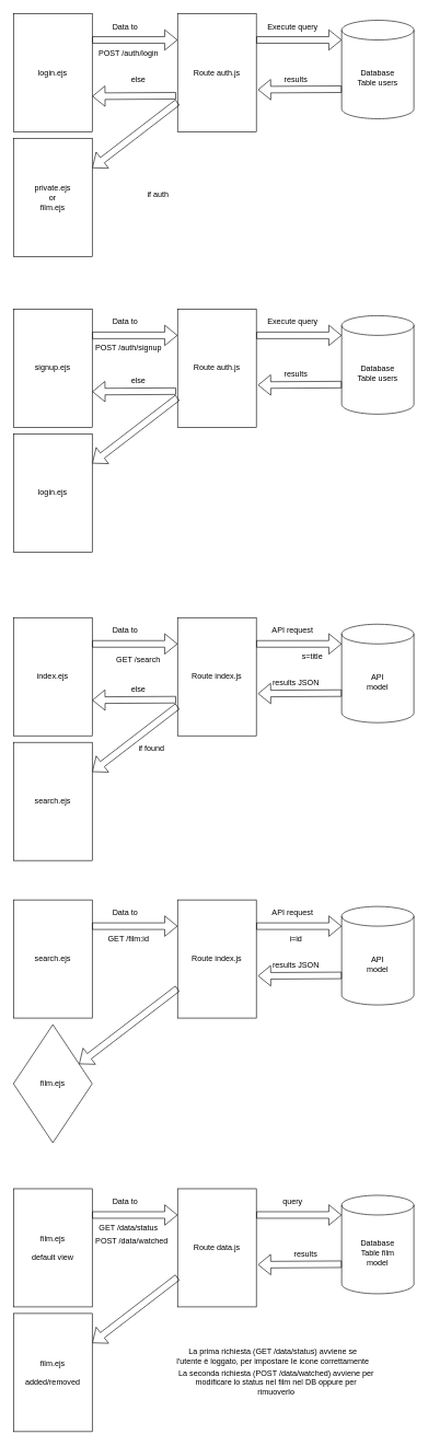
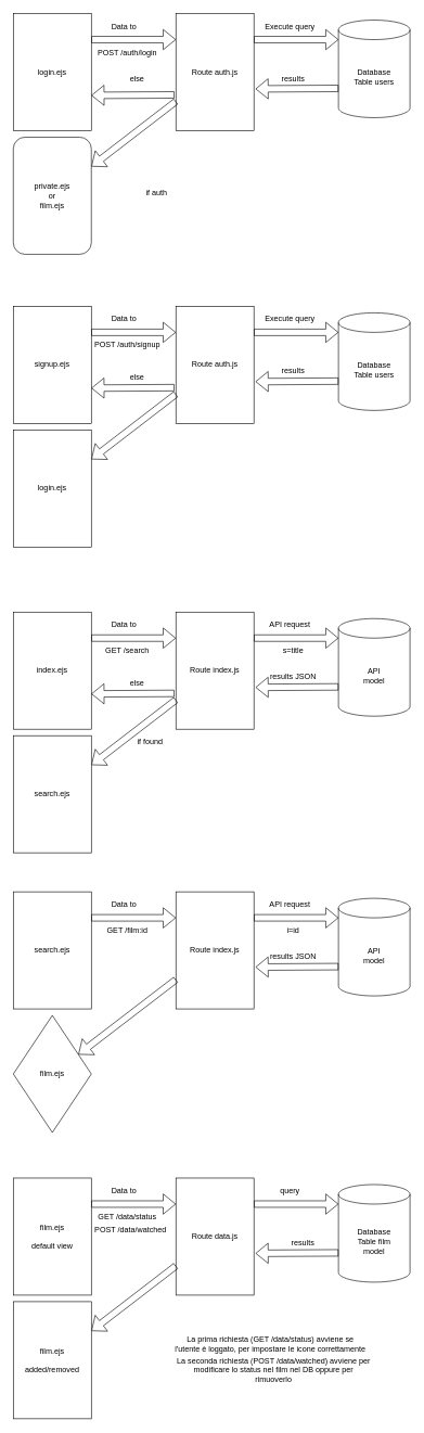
  <mxCell id="0" />
  <mxCell id="1" parent="0" />
  <mxCell id="2" value="login.ejs" style="rounded=0;whiteSpace=wrap;html=1;" vertex="1" parent="1"><mxGeometry x="20" y="20" width="120" height="180" as="geometry" /></mxCell>
  <mxCell id="3" value="" style="shape=flexArrow;endArrow=classic;html=1;" edge="1" parent="1"><mxGeometry width="50" height="50" relative="1" as="geometry"><mxPoint x="140" y="60" as="sourcePoint" /><mxPoint x="270" y="60" as="targetPoint" /><Array as="points"><mxPoint x="140" y="60" /></Array></mxGeometry></mxCell>
  <mxCell id="4" value="Data to" style="text;html=1;align=center;verticalAlign=middle;resizable=0;points=[];autosize=1;strokeColor=none;" vertex="1" parent="1"><mxGeometry x="165" y="30" width="50" height="20" as="geometry" /></mxCell>
  <mxCell id="5" value="POST /auth/login" style="text;html=1;align=center;verticalAlign=middle;resizable=0;points=[];autosize=1;strokeColor=none;" vertex="1" parent="1"><mxGeometry x="140" y="70" width="110" height="20" as="geometry" /></mxCell>
  <mxCell id="6" value="Route auth.js" style="rounded=0;whiteSpace=wrap;html=1;" vertex="1" parent="1"><mxGeometry x="270" y="20" width="120" height="180" as="geometry" /></mxCell>
  <mxCell id="7" value="" style="shape=flexArrow;endArrow=classic;html=1;" edge="1" parent="1"><mxGeometry width="50" height="50" relative="1" as="geometry"><mxPoint x="390" y="60" as="sourcePoint" /><mxPoint x="520" y="60" as="targetPoint" /><Array as="points"><mxPoint x="390" y="60" /></Array></mxGeometry></mxCell>
  <mxCell id="8" value="Database&lt;br&gt;Table users" style="shape=cylinder3;whiteSpace=wrap;html=1;boundedLbl=1;backgroundOutline=1;size=15;" vertex="1" parent="1"><mxGeometry x="520" y="30" width="110" height="150" as="geometry" /></mxCell>
  <mxCell id="9" value="Execute query" style="text;html=1;align=center;verticalAlign=middle;resizable=0;points=[];autosize=1;strokeColor=none;" vertex="1" parent="1"><mxGeometry x="400" y="30" width="90" height="20" as="geometry" /></mxCell>
  <mxCell id="10" value="" style="shape=flexArrow;endArrow=classic;html=1;exitX=0;exitY=0;exitDx=0;exitDy=105;exitPerimeter=0;entryX=1.02;entryY=0.643;entryDx=0;entryDy=0;entryPerimeter=0;" edge="1" parent="1" source="8" target="6"><mxGeometry width="50" height="50" relative="1" as="geometry"><mxPoint x="350" y="300" as="sourcePoint" /><mxPoint x="400" y="250" as="targetPoint" /></mxGeometry></mxCell>
  <mxCell id="11" value="results" style="text;html=1;align=center;verticalAlign=middle;resizable=0;points=[];autosize=1;strokeColor=none;" vertex="1" parent="1"><mxGeometry x="425" y="110" width="50" height="20" as="geometry" /></mxCell>
  <mxCell id="12" value="" style="shape=flexArrow;endArrow=classic;html=1;exitX=0;exitY=0.75;exitDx=0;exitDy=0;entryX=1;entryY=0.25;entryDx=0;entryDy=0;" edge="1" parent="1" source="6" target="13"><mxGeometry width="50" height="50" relative="1" as="geometry"><mxPoint x="260" y="150" as="sourcePoint" /><mxPoint x="170" y="250" as="targetPoint" /></mxGeometry></mxCell>
- <mxCell id="13" value="private.ejs&lt;br&gt;or&lt;br&gt;film.ejs" style="rounded=0;whiteSpace=wrap;html=1;" vertex="1" parent="1"><mxGeometry x="20" y="210" width="120" height="180" as="geometry" /></mxCell>
+ <mxCell id="13" value="private.ejs&lt;br&gt;or&lt;br&gt;film.ejs" style="whiteSpace=wrap;html=1;rounded=1;" vertex="1" parent="1"><mxGeometry x="20" y="210" width="120" height="180" as="geometry" /></mxCell>
  <mxCell id="14" value="if auth" style="text;html=1;align=center;verticalAlign=middle;resizable=0;points=[];autosize=1;strokeColor=none;" vertex="1" parent="1"><mxGeometry x="215" y="285" width="50" height="20" as="geometry" /></mxCell>
  <mxCell id="15" value="else" style="text;html=1;align=center;verticalAlign=middle;resizable=0;points=[];autosize=1;strokeColor=none;" vertex="1" parent="1"><mxGeometry x="190" y="110" width="40" height="20" as="geometry" /></mxCell>
  <mxCell id="16" value="" style="shape=flexArrow;endArrow=classic;html=1;exitX=0;exitY=0;exitDx=0;exitDy=105;exitPerimeter=0;entryX=1.02;entryY=0.643;entryDx=0;entryDy=0;entryPerimeter=0;" edge="1" parent="1"><mxGeometry width="50" height="50" relative="1" as="geometry"><mxPoint x="267.6" y="145" as="sourcePoint" /><mxPoint x="140" y="145.74" as="targetPoint" /></mxGeometry></mxCell>
  <mxCell id="17" value="signup.ejs" style="rounded=0;whiteSpace=wrap;html=1;" vertex="1" parent="1"><mxGeometry x="20" y="470" width="120" height="180" as="geometry" /></mxCell>
  <mxCell id="18" value="" style="shape=flexArrow;endArrow=classic;html=1;" edge="1" parent="1"><mxGeometry width="50" height="50" relative="1" as="geometry"><mxPoint x="140" y="510" as="sourcePoint" /><mxPoint x="270" y="510" as="targetPoint" /><Array as="points"><mxPoint x="140" y="510" /></Array></mxGeometry></mxCell>
  <mxCell id="19" value="Data to" style="text;html=1;align=center;verticalAlign=middle;resizable=0;points=[];autosize=1;strokeColor=none;" vertex="1" parent="1"><mxGeometry x="165" y="480" width="50" height="20" as="geometry" /></mxCell>
  <mxCell id="20" value="POST /auth/signup" style="text;html=1;align=center;verticalAlign=middle;resizable=0;points=[];autosize=1;strokeColor=none;" vertex="1" parent="1"><mxGeometry x="135" y="520" width="120" height="20" as="geometry" /></mxCell>
  <mxCell id="21" value="Route auth.js" style="rounded=0;whiteSpace=wrap;html=1;" vertex="1" parent="1"><mxGeometry x="270" y="470" width="120" height="180" as="geometry" /></mxCell>
  <mxCell id="22" value="" style="shape=flexArrow;endArrow=classic;html=1;" edge="1" parent="1"><mxGeometry width="50" height="50" relative="1" as="geometry"><mxPoint x="390" y="510" as="sourcePoint" /><mxPoint x="520" y="510" as="targetPoint" /><Array as="points"><mxPoint x="390" y="510" /></Array></mxGeometry></mxCell>
  <mxCell id="23" value="Database&lt;br&gt;Table users" style="shape=cylinder3;whiteSpace=wrap;html=1;boundedLbl=1;backgroundOutline=1;size=15;" vertex="1" parent="1"><mxGeometry x="520" y="480" width="110" height="150" as="geometry" /></mxCell>
  <mxCell id="24" value="Execute query" style="text;html=1;align=center;verticalAlign=middle;resizable=0;points=[];autosize=1;strokeColor=none;" vertex="1" parent="1"><mxGeometry x="400" y="480" width="90" height="20" as="geometry" /></mxCell>
  <mxCell id="25" value="" style="shape=flexArrow;endArrow=classic;html=1;exitX=0;exitY=0;exitDx=0;exitDy=105;exitPerimeter=0;entryX=1.02;entryY=0.643;entryDx=0;entryDy=0;entryPerimeter=0;" edge="1" parent="1" source="23" target="21"><mxGeometry width="50" height="50" relative="1" as="geometry"><mxPoint x="350" y="750" as="sourcePoint" /><mxPoint x="400" y="700" as="targetPoint" /></mxGeometry></mxCell>
  <mxCell id="26" value="results" style="text;html=1;align=center;verticalAlign=middle;resizable=0;points=[];autosize=1;strokeColor=none;" vertex="1" parent="1"><mxGeometry x="425" y="560" width="50" height="20" as="geometry" /></mxCell>
  <mxCell id="27" value="" style="shape=flexArrow;endArrow=classic;html=1;exitX=0;exitY=0.75;exitDx=0;exitDy=0;entryX=1;entryY=0.25;entryDx=0;entryDy=0;" edge="1" parent="1" source="21" target="28"><mxGeometry width="50" height="50" relative="1" as="geometry"><mxPoint x="260" y="600" as="sourcePoint" /><mxPoint x="170" y="700" as="targetPoint" /></mxGeometry></mxCell>
  <mxCell id="28" value="login.ejs" style="rounded=0;whiteSpace=wrap;html=1;" vertex="1" parent="1"><mxGeometry x="20" y="660" width="120" height="180" as="geometry" /></mxCell>
  <mxCell id="29" value="else" style="text;html=1;align=center;verticalAlign=middle;resizable=0;points=[];autosize=1;strokeColor=none;" vertex="1" parent="1"><mxGeometry x="190" y="570" width="40" height="20" as="geometry" /></mxCell>
  <mxCell id="30" value="" style="shape=flexArrow;endArrow=classic;html=1;exitX=0;exitY=0;exitDx=0;exitDy=105;exitPerimeter=0;entryX=1.02;entryY=0.643;entryDx=0;entryDy=0;entryPerimeter=0;" edge="1" parent="1"><mxGeometry width="50" height="50" relative="1" as="geometry"><mxPoint x="267.6" y="595" as="sourcePoint" /><mxPoint x="140" y="595.74" as="targetPoint" /></mxGeometry></mxCell>
  <mxCell id="31" value="index.ejs" style="rounded=0;whiteSpace=wrap;html=1;" vertex="1" parent="1"><mxGeometry x="20" y="940" width="120" height="180" as="geometry" /></mxCell>
  <mxCell id="32" value="" style="shape=flexArrow;endArrow=classic;html=1;" edge="1" parent="1"><mxGeometry width="50" height="50" relative="1" as="geometry"><mxPoint x="140" y="980" as="sourcePoint" /><mxPoint x="270" y="980" as="targetPoint" /><Array as="points"><mxPoint x="140" y="980" /></Array></mxGeometry></mxCell>
  <mxCell id="33" value="Data to" style="text;html=1;align=center;verticalAlign=middle;resizable=0;points=[];autosize=1;strokeColor=none;" vertex="1" parent="1"><mxGeometry x="165" y="950" width="50" height="20" as="geometry" /></mxCell>
- <mxCell id="34" value="GET /search" style="text;html=1;align=center;verticalAlign=middle;resizable=0;points=[];autosize=1;strokeColor=none;" vertex="1" parent="1"><mxGeometry x="170" y="995" width="80" height="20" as="geometry" /></mxCell>
+ <mxCell id="34" value="GET /search" style="text;html=1;align=center;verticalAlign=middle;resizable=0;points=[];autosize=1;strokeColor=none;" vertex="1" parent="1"><mxGeometry x="155" y="990" width="80" height="20" as="geometry" /></mxCell>
  <mxCell id="35" value="Route index.js" style="rounded=0;whiteSpace=wrap;html=1;" vertex="1" parent="1"><mxGeometry x="270" y="940" width="120" height="180" as="geometry" /></mxCell>
  <mxCell id="36" value="" style="shape=flexArrow;endArrow=classic;html=1;" edge="1" parent="1"><mxGeometry width="50" height="50" relative="1" as="geometry"><mxPoint x="390" y="980" as="sourcePoint" /><mxPoint x="520" y="980" as="targetPoint" /><Array as="points"><mxPoint x="390" y="980" /></Array></mxGeometry></mxCell>
  <mxCell id="37" value="API&lt;br&gt;model" style="shape=cylinder3;whiteSpace=wrap;html=1;boundedLbl=1;backgroundOutline=1;size=15;" vertex="1" parent="1"><mxGeometry x="520" y="950" width="110" height="150" as="geometry" /></mxCell>
  <mxCell id="38" value="API request" style="text;html=1;align=center;verticalAlign=middle;resizable=0;points=[];autosize=1;strokeColor=none;" vertex="1" parent="1"><mxGeometry x="405" y="950" width="80" height="20" as="geometry" /></mxCell>
  <mxCell id="39" value="" style="shape=flexArrow;endArrow=classic;html=1;exitX=0;exitY=0;exitDx=0;exitDy=105;exitPerimeter=0;entryX=1.02;entryY=0.643;entryDx=0;entryDy=0;entryPerimeter=0;" edge="1" parent="1" source="37" target="35"><mxGeometry width="50" height="50" relative="1" as="geometry"><mxPoint x="350" y="1220" as="sourcePoint" /><mxPoint x="400" y="1170" as="targetPoint" /></mxGeometry></mxCell>
  <mxCell id="40" value="results JSON" style="text;html=1;align=center;verticalAlign=middle;resizable=0;points=[];autosize=1;strokeColor=none;" vertex="1" parent="1"><mxGeometry x="405" y="1030" width="90" height="20" as="geometry" /></mxCell>
  <mxCell id="41" value="" style="shape=flexArrow;endArrow=classic;html=1;exitX=0;exitY=0.75;exitDx=0;exitDy=0;entryX=1;entryY=0.25;entryDx=0;entryDy=0;" edge="1" parent="1" source="35" target="42"><mxGeometry width="50" height="50" relative="1" as="geometry"><mxPoint x="260" y="1070" as="sourcePoint" /><mxPoint x="170" y="1170" as="targetPoint" /></mxGeometry></mxCell>
  <mxCell id="42" value="search.ejs" style="rounded=0;whiteSpace=wrap;html=1;" vertex="1" parent="1"><mxGeometry x="20" y="1130" width="120" height="180" as="geometry" /></mxCell>
  <mxCell id="43" value="if found" style="text;html=1;align=center;verticalAlign=middle;resizable=0;points=[];autosize=1;strokeColor=none;" vertex="1" parent="1"><mxGeometry x="205" y="1130" width="50" height="20" as="geometry" /></mxCell>
  <mxCell id="44" value="else" style="text;html=1;align=center;verticalAlign=middle;resizable=0;points=[];autosize=1;strokeColor=none;" vertex="1" parent="1"><mxGeometry x="190" y="1040" width="40" height="20" as="geometry" /></mxCell>
  <mxCell id="45" value="" style="shape=flexArrow;endArrow=classic;html=1;exitX=0;exitY=0;exitDx=0;exitDy=105;exitPerimeter=0;entryX=1.02;entryY=0.643;entryDx=0;entryDy=0;entryPerimeter=0;" edge="1" parent="1"><mxGeometry width="50" height="50" relative="1" as="geometry"><mxPoint x="267.6" y="1065" as="sourcePoint" /><mxPoint x="140" y="1065.74" as="targetPoint" /></mxGeometry></mxCell>
- <mxCell id="46" value="s=title" style="text;html=1;align=center;verticalAlign=middle;resizable=0;points=[];autosize=1;strokeColor=none;" vertex="1" parent="1"><mxGeometry x="450" y="990" width="50" height="20" as="geometry" /></mxCell>
+ <mxCell id="46" value="s=title" style="text;html=1;align=center;verticalAlign=middle;resizable=0;points=[];autosize=1;strokeColor=none;" vertex="1" parent="1"><mxGeometry x="425" y="990" width="50" height="20" as="geometry" /></mxCell>
  <mxCell id="47" value="search.ejs" style="rounded=0;whiteSpace=wrap;html=1;" vertex="1" parent="1"><mxGeometry x="20" y="1370" width="120" height="180" as="geometry" /></mxCell>
  <mxCell id="48" value="" style="shape=flexArrow;endArrow=classic;html=1;" edge="1" parent="1"><mxGeometry width="50" height="50" relative="1" as="geometry"><mxPoint x="140" y="1410" as="sourcePoint" /><mxPoint x="270" y="1410" as="targetPoint" /><Array as="points"><mxPoint x="140" y="1410" /></Array></mxGeometry></mxCell>
  <mxCell id="49" value="Data to" style="text;html=1;align=center;verticalAlign=middle;resizable=0;points=[];autosize=1;strokeColor=none;" vertex="1" parent="1"><mxGeometry x="165" y="1380" width="50" height="20" as="geometry" /></mxCell>
  <mxCell id="50" value="GET /film:id" style="text;html=1;align=center;verticalAlign=middle;resizable=0;points=[];autosize=1;strokeColor=none;" vertex="1" parent="1"><mxGeometry x="155" y="1420" width="80" height="20" as="geometry" /></mxCell>
  <mxCell id="51" value="Route index.js" style="rounded=0;whiteSpace=wrap;html=1;" vertex="1" parent="1"><mxGeometry x="270" y="1370" width="120" height="180" as="geometry" /></mxCell>
  <mxCell id="52" value="" style="shape=flexArrow;endArrow=classic;html=1;" edge="1" parent="1"><mxGeometry width="50" height="50" relative="1" as="geometry"><mxPoint x="390" y="1410" as="sourcePoint" /><mxPoint x="520" y="1410" as="targetPoint" /><Array as="points"><mxPoint x="390" y="1410" /></Array></mxGeometry></mxCell>
  <mxCell id="53" value="API&lt;br&gt;model" style="shape=cylinder3;whiteSpace=wrap;html=1;boundedLbl=1;backgroundOutline=1;size=15;" vertex="1" parent="1"><mxGeometry x="520" y="1380" width="110" height="150" as="geometry" /></mxCell>
  <mxCell id="54" value="API request" style="text;html=1;align=center;verticalAlign=middle;resizable=0;points=[];autosize=1;strokeColor=none;" vertex="1" parent="1"><mxGeometry x="405" y="1380" width="80" height="20" as="geometry" /></mxCell>
  <mxCell id="55" value="" style="shape=flexArrow;endArrow=classic;html=1;exitX=0;exitY=0;exitDx=0;exitDy=105;exitPerimeter=0;entryX=1.02;entryY=0.643;entryDx=0;entryDy=0;entryPerimeter=0;" edge="1" parent="1" source="53" target="51"><mxGeometry width="50" height="50" relative="1" as="geometry"><mxPoint x="350" y="1650" as="sourcePoint" /><mxPoint x="400" y="1600" as="targetPoint" /></mxGeometry></mxCell>
  <mxCell id="56" value="results JSON" style="text;html=1;align=center;verticalAlign=middle;resizable=0;points=[];autosize=1;strokeColor=none;" vertex="1" parent="1"><mxGeometry x="405" y="1460" width="90" height="20" as="geometry" /></mxCell>
  <mxCell id="57" value="" style="shape=flexArrow;endArrow=classic;html=1;exitX=0;exitY=0.75;exitDx=0;exitDy=0;entryX=1;entryY=0.25;entryDx=0;entryDy=0;" edge="1" parent="1" source="51" target="58"><mxGeometry width="50" height="50" relative="1" as="geometry"><mxPoint x="260" y="1500" as="sourcePoint" /><mxPoint x="170" y="1600" as="targetPoint" /></mxGeometry></mxCell>
  <mxCell id="58" value="film.ejs" style="rhombus;whiteSpace=wrap;html=1;" vertex="1" parent="1"><mxGeometry x="20" y="1560" width="120" height="180" as="geometry" /></mxCell>
  <mxCell id="59" value="i=id" style="text;html=1;align=center;verticalAlign=middle;resizable=0;points=[];autosize=1;strokeColor=none;" vertex="1" parent="1"><mxGeometry x="435" y="1420" width="30" height="20" as="geometry" /></mxCell>
  <mxCell id="60" value="film.ejs&lt;br&gt;&lt;br&gt;default view" style="rounded=0;whiteSpace=wrap;html=1;" vertex="1" parent="1"><mxGeometry x="20" y="1810" width="120" height="180" as="geometry" /></mxCell>
  <mxCell id="61" value="" style="shape=flexArrow;endArrow=classic;html=1;" edge="1" parent="1"><mxGeometry width="50" height="50" relative="1" as="geometry"><mxPoint x="140" y="1850" as="sourcePoint" /><mxPoint x="270" y="1850" as="targetPoint" /><Array as="points"><mxPoint x="140" y="1850" /></Array></mxGeometry></mxCell>
  <mxCell id="62" value="Data to" style="text;html=1;align=center;verticalAlign=middle;resizable=0;points=[];autosize=1;strokeColor=none;" vertex="1" parent="1"><mxGeometry x="165" y="1820" width="50" height="20" as="geometry" /></mxCell>
  <mxCell id="63" value="GET /data/status" style="text;html=1;align=center;verticalAlign=middle;resizable=0;points=[];autosize=1;strokeColor=none;" vertex="1" parent="1"><mxGeometry x="140" y="1860" width="110" height="20" as="geometry" /></mxCell>
  <mxCell id="64" value="Route data.js" style="rounded=0;whiteSpace=wrap;html=1;" vertex="1" parent="1"><mxGeometry x="270" y="1810" width="120" height="180" as="geometry" /></mxCell>
  <mxCell id="65" value="" style="shape=flexArrow;endArrow=classic;html=1;" edge="1" parent="1"><mxGeometry width="50" height="50" relative="1" as="geometry"><mxPoint x="390" y="1850" as="sourcePoint" /><mxPoint x="520" y="1850" as="targetPoint" /><Array as="points"><mxPoint x="390" y="1850" /></Array></mxGeometry></mxCell>
  <mxCell id="66" value="Database&lt;br&gt;Table film&lt;br&gt;model" style="shape=cylinder3;whiteSpace=wrap;html=1;boundedLbl=1;backgroundOutline=1;size=15;" vertex="1" parent="1"><mxGeometry x="520" y="1820" width="110" height="150" as="geometry" /></mxCell>
  <mxCell id="67" value="query" style="text;html=1;align=center;verticalAlign=middle;resizable=0;points=[];autosize=1;strokeColor=none;" vertex="1" parent="1"><mxGeometry x="420" y="1820" width="50" height="20" as="geometry" /></mxCell>
  <mxCell id="68" value="" style="shape=flexArrow;endArrow=classic;html=1;exitX=0;exitY=0;exitDx=0;exitDy=105;exitPerimeter=0;entryX=1.02;entryY=0.643;entryDx=0;entryDy=0;entryPerimeter=0;" edge="1" parent="1" source="66" target="64"><mxGeometry width="50" height="50" relative="1" as="geometry"><mxPoint x="350" y="2090" as="sourcePoint" /><mxPoint x="400" y="2040" as="targetPoint" /></mxGeometry></mxCell>
  <mxCell id="69" value="results" style="text;html=1;align=center;verticalAlign=middle;resizable=0;points=[];autosize=1;strokeColor=none;" vertex="1" parent="1"><mxGeometry x="440" y="1900" width="50" height="20" as="geometry" /></mxCell>
  <mxCell id="70" value="" style="shape=flexArrow;endArrow=classic;html=1;exitX=0;exitY=0.75;exitDx=0;exitDy=0;entryX=1;entryY=0.25;entryDx=0;entryDy=0;" edge="1" parent="1" source="64" target="71"><mxGeometry width="50" height="50" relative="1" as="geometry"><mxPoint x="260" y="1940" as="sourcePoint" /><mxPoint x="170" y="2040" as="targetPoint" /></mxGeometry></mxCell>
  <mxCell id="71" value="film.ejs&lt;br&gt;&lt;br&gt;added/removed" style="rounded=0;whiteSpace=wrap;html=1;" vertex="1" parent="1"><mxGeometry x="20" y="2000" width="120" height="180" as="geometry" /></mxCell>
  <mxCell id="72" value="POST /data/watched" style="text;html=1;align=center;verticalAlign=middle;resizable=0;points=[];autosize=1;strokeColor=none;" vertex="1" parent="1"><mxGeometry x="135" y="1880" width="130" height="20" as="geometry" /></mxCell>
  <mxCell id="73" value="La prima richiesta (GET /data/status) avviene se&lt;br&gt;l'utente è loggato, per impostare le icone correttamente" style="text;html=1;align=center;verticalAlign=middle;resizable=0;points=[];autosize=1;strokeColor=none;" vertex="1" parent="1"><mxGeometry x="260" y="2050" width="310" height="30" as="geometry" /></mxCell>
  <mxCell id="74" value="La seconda richiesta (POST /data/watched) avviene per&lt;br&gt;modificare lo status nel film nel DB oppure per&lt;br&gt;rimuoverlo" style="text;html=1;align=center;verticalAlign=middle;resizable=0;points=[];autosize=1;strokeColor=none;" vertex="1" parent="1"><mxGeometry x="265" y="2080" width="310" height="50" as="geometry" /></mxCell>
